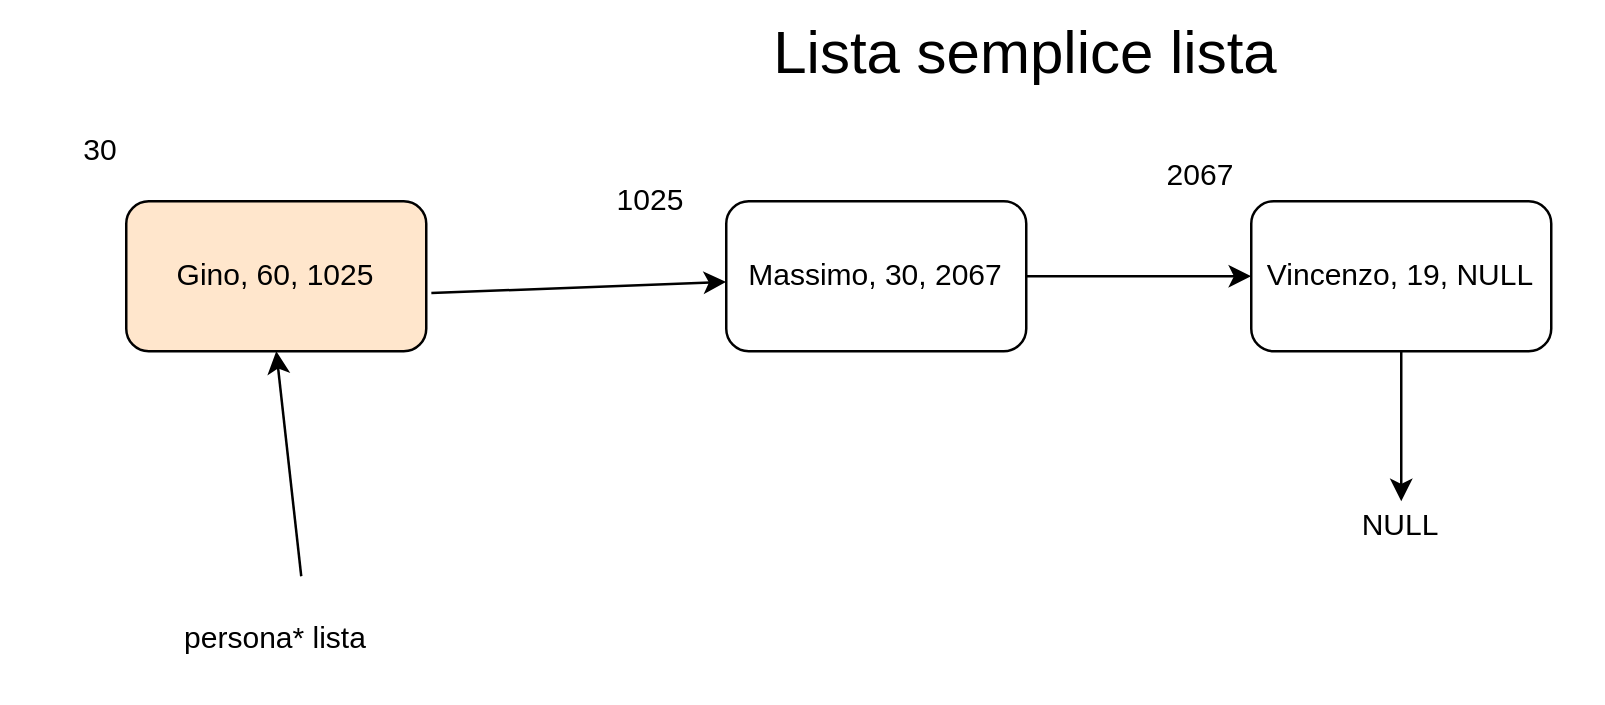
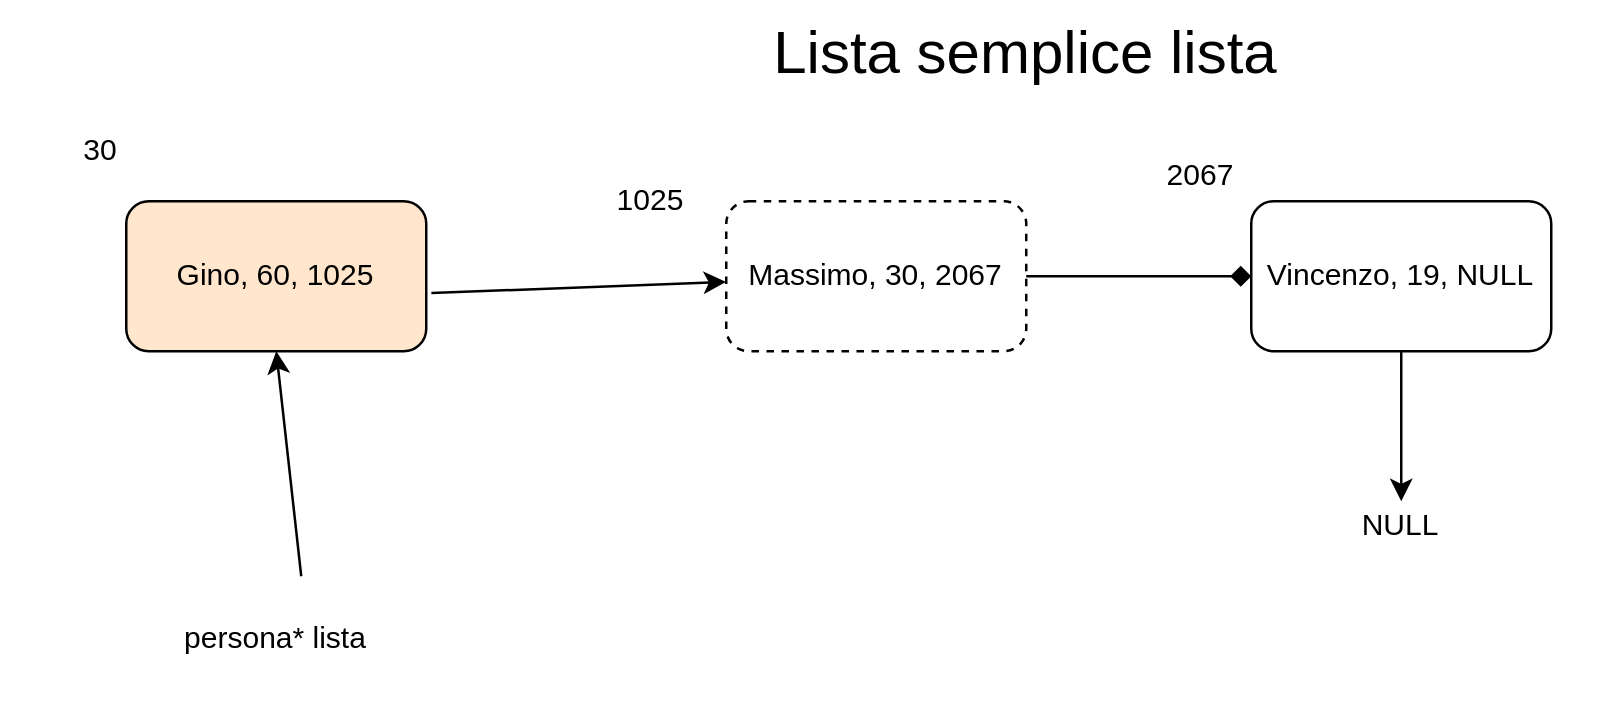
  <mxCell id="0" />
  <mxCell id="1" parent="0" />
  <mxCell id="2" value="Gino, 60, 1025" style="rounded=1;whiteSpace=wrap;html=1;fillColor=#ffe6cc;" vertex="1" parent="1"><mxGeometry x="50" y="80" width="120" height="60" as="geometry" /></mxCell>
- <mxCell id="3" value="Massimo, 30, 2067" style="rounded=1;whiteSpace=wrap;html=1;" vertex="1" parent="1"><mxGeometry x="290" y="80" width="120" height="60" as="geometry" /></mxCell>
+ <mxCell id="3" value="Massimo, 30, 2067" style="rounded=1;whiteSpace=wrap;html=1;dashed=1;" vertex="1" parent="1"><mxGeometry x="290" y="80" width="120" height="60" as="geometry" /></mxCell>
  <mxCell id="4" value="1025" style="text;html=1;strokeColor=none;fillColor=none;align=center;verticalAlign=middle;whiteSpace=wrap;rounded=0;" vertex="1" parent="1"><mxGeometry x="240" y="70" width="40" height="20" as="geometry" /></mxCell>
  <mxCell id="5" value="30" style="text;html=1;strokeColor=none;fillColor=none;align=center;verticalAlign=middle;whiteSpace=wrap;rounded=0;" vertex="1" parent="1"><mxGeometry x="20" y="50" width="40" height="20" as="geometry" /></mxCell>
  <mxCell id="6" value="Vincenzo, 19, NULL" style="rounded=1;whiteSpace=wrap;html=1;" vertex="1" parent="1"><mxGeometry x="500" y="80" width="120" height="60" as="geometry" /></mxCell>
  <mxCell id="7" value="2067" style="text;html=1;strokeColor=none;fillColor=none;align=center;verticalAlign=middle;whiteSpace=wrap;rounded=0;" vertex="1" parent="1"><mxGeometry x="460" y="60" width="40" height="20" as="geometry" /></mxCell>
  <mxCell id="8" value="" style="endArrow=classic;html=1;exitX=1.017;exitY=0.612;exitDx=0;exitDy=0;exitPerimeter=0;" edge="1" parent="1" source="2" target="3"><mxGeometry width="50" height="50" relative="1" as="geometry"><mxPoint x="170" y="200" as="sourcePoint" /><mxPoint x="220" y="150" as="targetPoint" /></mxGeometry></mxCell>
- <mxCell id="9" value="" style="endArrow=classic;html=1;exitX=1;exitY=0.5;exitDx=0;exitDy=0;entryX=0;entryY=0.5;entryDx=0;entryDy=0;" edge="1" parent="1" source="3" target="6"><mxGeometry width="50" height="50" relative="1" as="geometry"><mxPoint x="420" y="140" as="sourcePoint" /><mxPoint x="470" y="90" as="targetPoint" /></mxGeometry></mxCell>
+ <mxCell id="9" value="" style="endArrow=diamond;html=1;exitX=1;exitY=0.5;exitDx=0;exitDy=0;entryX=0;entryY=0.5;entryDx=0;entryDy=0;" edge="1" parent="1" source="3" target="6"><mxGeometry width="50" height="50" relative="1" as="geometry"><mxPoint x="420" y="140" as="sourcePoint" /><mxPoint x="470" y="90" as="targetPoint" /></mxGeometry></mxCell>
  <mxCell id="10" value="" style="endArrow=classic;html=1;exitX=0.5;exitY=1;exitDx=0;exitDy=0;" edge="1" parent="1" source="6"><mxGeometry width="50" height="50" relative="1" as="geometry"><mxPoint x="555" y="143" as="sourcePoint" /><mxPoint x="560" y="200" as="targetPoint" /></mxGeometry></mxCell>
  <mxCell id="11" value="NULL" style="text;html=1;strokeColor=none;fillColor=none;align=center;verticalAlign=middle;whiteSpace=wrap;rounded=0;" vertex="1" parent="1"><mxGeometry x="540" y="200" width="40" height="20" as="geometry" /></mxCell>
  <mxCell id="12" value="persona* lista" style="text;html=1;strokeColor=none;fillColor=none;align=center;verticalAlign=middle;whiteSpace=wrap;rounded=0;" vertex="1" parent="1"><mxGeometry x="60" y="250" width="100" height="10" as="geometry" /></mxCell>
  <mxCell id="13" value="" style="endArrow=classic;html=1;entryX=0.5;entryY=1;entryDx=0;entryDy=0;" edge="1" parent="1" target="2"><mxGeometry width="50" height="50" relative="1" as="geometry"><mxPoint x="120" y="230" as="sourcePoint" /><mxPoint x="140" y="150" as="targetPoint" /></mxGeometry></mxCell>
  <mxCell id="14" value="&lt;font style=&quot;font-size: 24px&quot;&gt;Lista semplice lista&lt;/font&gt;" style="text;html=1;strokeColor=none;fillColor=none;align=center;verticalAlign=middle;whiteSpace=wrap;rounded=0;" vertex="1" parent="1"><mxGeometry x="260" y="20" width="300" as="geometry" /></mxCell>
